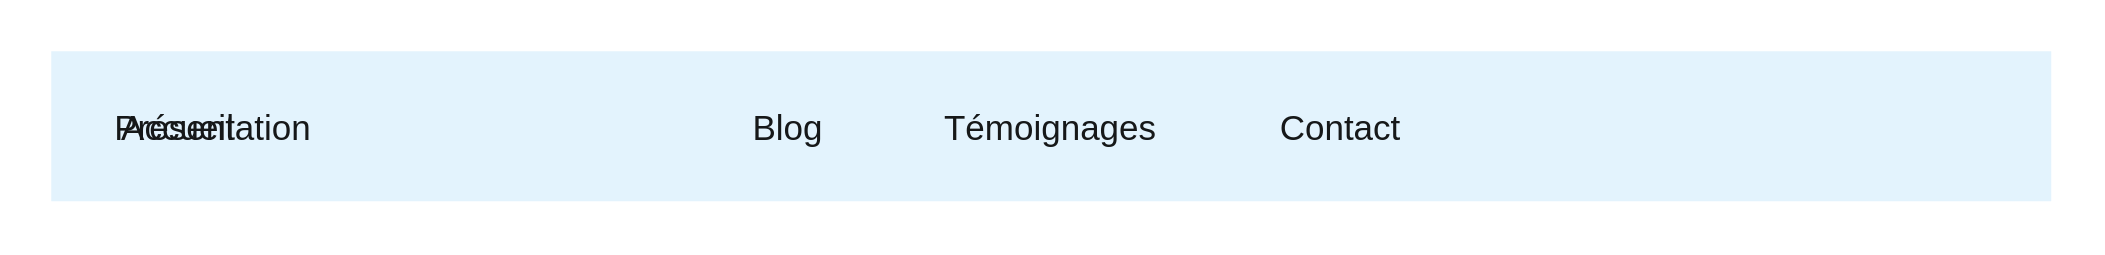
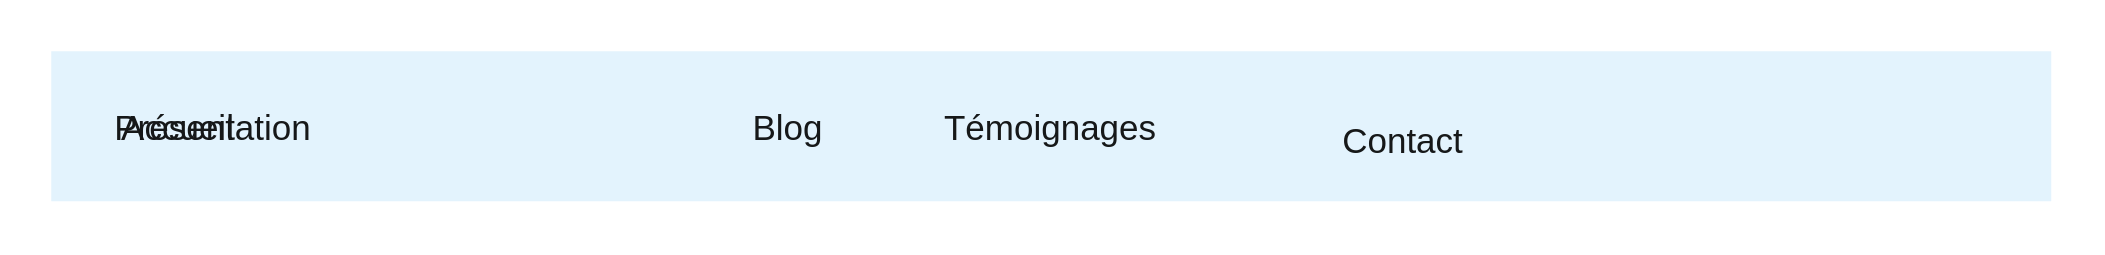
  <mxCell id="0" />
  <mxCell id="1" parent="0" />
  <mxCell id="2" value="" style="html=1;shadow=0;dashed=0;fillColor=#E3F3FD;strokeColor=none;fontSize=16;fontColor=#161819;align=left;spacing=15;" vertex="1" parent="1"><mxGeometry x="20" y="20" width="800" height="60" as="geometry" /></mxCell>
  <mxCell id="3" value="Accueil" style="fillColor=none;strokeColor=none;fontSize=14;fontColor=#161819;align=center;" vertex="1" parent="2"><mxGeometry width="70" height="40" relative="1" as="geometry"><mxPoint x="16" y="10" as="offset" /></mxGeometry></mxCell>
  <mxCell id="4" value="Présentation" style="fillColor=none;strokeColor=none;fontSize=14;fontColor=#161819;align=center;" vertex="1" parent="2"><mxGeometry x="22" y="10" width="86" height="40" as="geometry" /></mxCell>
- <mxCell id="5" value="Contact" style="fillColor=none;strokeColor=none;fontSize=14;fontColor=#161819;align=center;" vertex="1" parent="2"><mxGeometry x="473" y="10" width="86" height="40" as="geometry" /></mxCell>
+ <mxCell id="5" value="Contact" style="fillColor=none;strokeColor=none;fontSize=14;fontColor=#161819;align=center;" vertex="1" parent="2"><mxGeometry x="498" y="15" width="86" height="40" as="geometry" /></mxCell>
  <mxCell id="6" value="Blog" style="fillColor=none;strokeColor=none;fontSize=14;fontColor=#161819;align=center;" vertex="1" parent="2"><mxGeometry x="252" y="10" width="86" height="40" as="geometry" /></mxCell>
  <mxCell id="7" value="Témoignages" style="fillColor=none;strokeColor=none;fontSize=14;fontColor=#161819;align=center;" vertex="1" parent="2"><mxGeometry x="357" y="10" width="86" height="40" as="geometry" /></mxCell>
